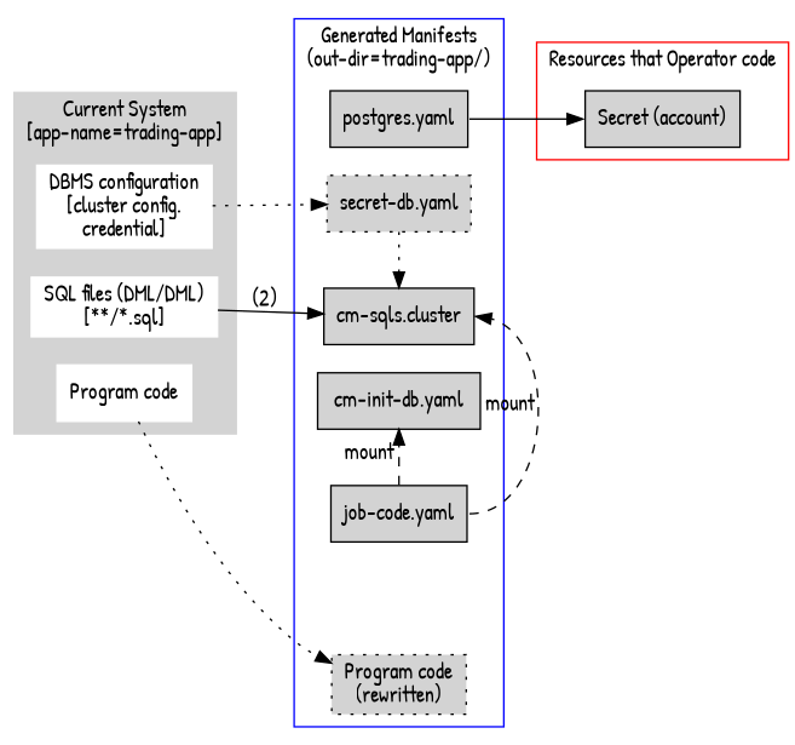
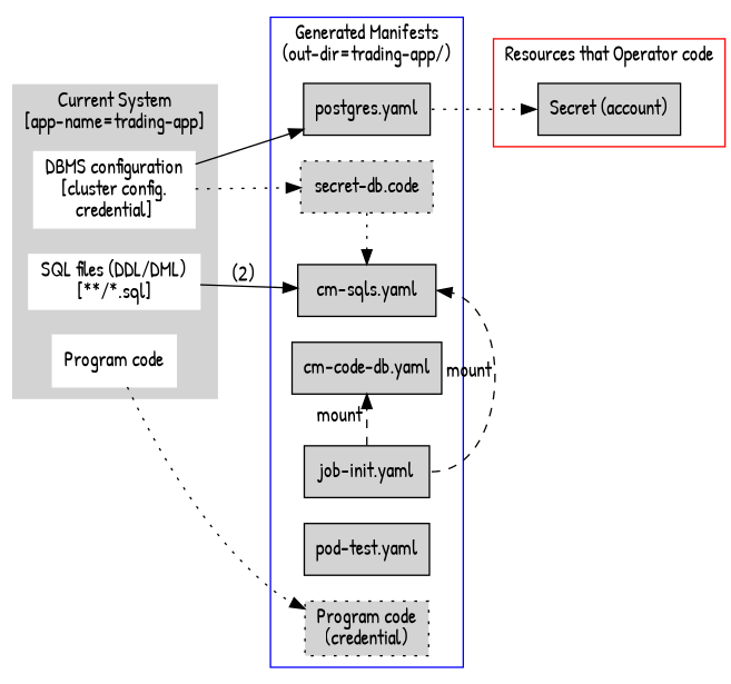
  digraph {
    fontname="Patrick Hand"
    rankdir=LR
    node [fontname="Patrick Hand" shape=box style=filled]
    edge [fontname="Patrick Hand"]
    n1 [color=white label="DBMS configuration\n[cluster config.\ncredential]"]
-   n2 [color=white label="SQL files (DML/DML)\n[**/*.sql]"]
+   n2 [color=white label="SQL files (DDL/DML)\n[**/*.sql]"]
    n3 [color=white label="Program code"]
    n4 [label="postgres.yaml"]
-   n5 [label="secret-db.yaml" style="filled,dotted"]
-   n6 [label="cm-sqls.cluster"]
-   n7 [label="cm-init-db.yaml"]
-   n8 [label="job-code.yaml"]
-   n10 [label="Program code\n(rewritten)" style="dotted,filled"]
+   n5 [label="secret-db.code" style="filled,dotted"]
+   n6 [label="cm-sqls.yaml"]
+   n7 [label="cm-code-db.yaml"]
+   n8 [label="job-init.yaml"]
+   n9 [label="pod-test.yaml"]
+   n10 [label="Program code\n(credential)" style="dotted,filled"]
    n11 [label="Secret (account)"]
    subgraph cluster_1 {
      color=lightgrey
      label="Current System\n[app-name=trading-app]"
      style=filled
      n1
      n2
      n3
    }
    subgraph cluster_2 {
      color=blue
      label="Generated Manifests\n(out-dir=trading-app/)"
      subgraph sub_3 {
        color=blue
        label="Generated Manifests\n(out-dir=trading-app/)"
        rank=same
        n4
        n5
        n6
        n7
        n8
+       n9
        n10
      }
    }
    subgraph cluster_4 {
      color=red
      label="Resources that Operator code"
      n11
    }
+   n1 -> n4
    n1 -> n5 [style=dotted]
    n2 -> n6 [label="(2)"]
    n3 -> n10 [style=dotted]
-   n4 -> n11 [headport=w tailport=e]
+   n4 -> n11 [headport=w tailport=e style=dotted]
    n5 -> n6 [style=dotted]
    n8 -> n6 [headport=e style=dashed tailport=e xlabel=" mount"]
    n8 -> n7 [style=dashed xlabel="mount "]
  }
